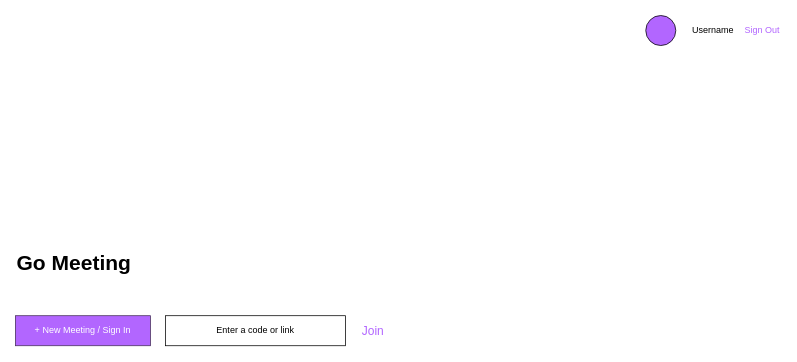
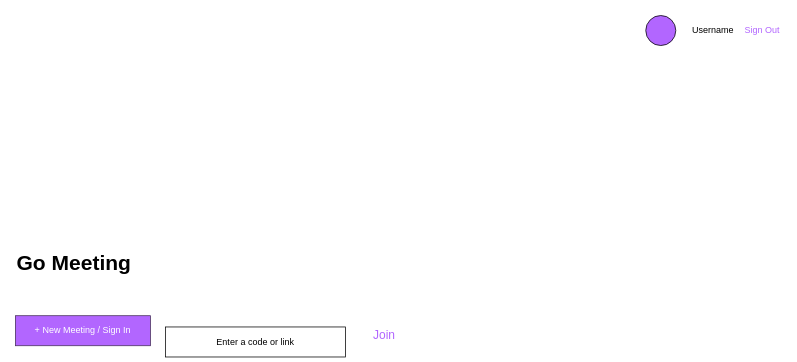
  <mxCell id="0" />
  <mxCell id="1" parent="0" />
  <mxCell id="2" value="+ New Meeting / Sign In" style="rounded=0;whiteSpace=wrap;html=1;fillColor=#B266FF;fontColor=#ffffff;strokeColor=#432D57;" parent="1" vertex="1"><mxGeometry x="20" y="420" width="180" height="40" as="geometry" /></mxCell>
  <mxCell id="3" value="Go Meeting" style="text;html=1;strokeColor=none;fillColor=none;align=left;verticalAlign=middle;whiteSpace=wrap;rounded=0;fontSize=28;fontStyle=1" parent="1" vertex="1"><mxGeometry x="20" y="335" width="195" height="30" as="geometry" /></mxCell>
- <mxCell id="4" value="Enter a code or link" style="rounded=0;whiteSpace=wrap;html=1;" parent="1" vertex="1"><mxGeometry x="220" y="420" width="240" height="40" as="geometry" /></mxCell>
- <mxCell id="5" value="Join" style="text;html=1;strokeColor=none;fillColor=none;align=left;verticalAlign=middle;whiteSpace=wrap;rounded=0;fontSize=16;fontColor=#B266FF;" parent="1" vertex="1"><mxGeometry x="480" y="430" width="50" height="20" as="geometry" /></mxCell>
+ <mxCell id="4" value="Enter a code or link" style="rounded=0;whiteSpace=wrap;html=1;" parent="1" vertex="1"><mxGeometry x="220" y="435" width="240" height="40" as="geometry" /></mxCell>
+ <mxCell id="5" value="Join" style="text;html=1;strokeColor=none;fillColor=none;align=left;verticalAlign=middle;whiteSpace=wrap;rounded=0;fontSize=16;fontColor=#B266FF;" parent="1" vertex="1"><mxGeometry x="495" y="435" width="50" height="20" as="geometry" /></mxCell>
  <mxCell id="6" value="" style="ellipse;whiteSpace=wrap;html=1;aspect=fixed;fontSize=16;fontColor=#B266FF;fillColor=#B266FF;" parent="1" vertex="1"><mxGeometry x="860" y="20" width="40" height="40" as="geometry" /></mxCell>
  <mxCell id="7" value="Username" style="text;html=1;strokeColor=none;fillColor=none;align=left;verticalAlign=middle;whiteSpace=wrap;rounded=0;" parent="1" vertex="1"><mxGeometry x="920" y="30" width="60" height="20" as="geometry" /></mxCell>
  <mxCell id="8" value="Sign Out" style="text;html=1;strokeColor=none;fillColor=none;align=left;verticalAlign=middle;whiteSpace=wrap;rounded=0;fontColor=#B266FF;" parent="1" vertex="1"><mxGeometry x="990" y="30" width="50" height="20" as="geometry" /></mxCell>
